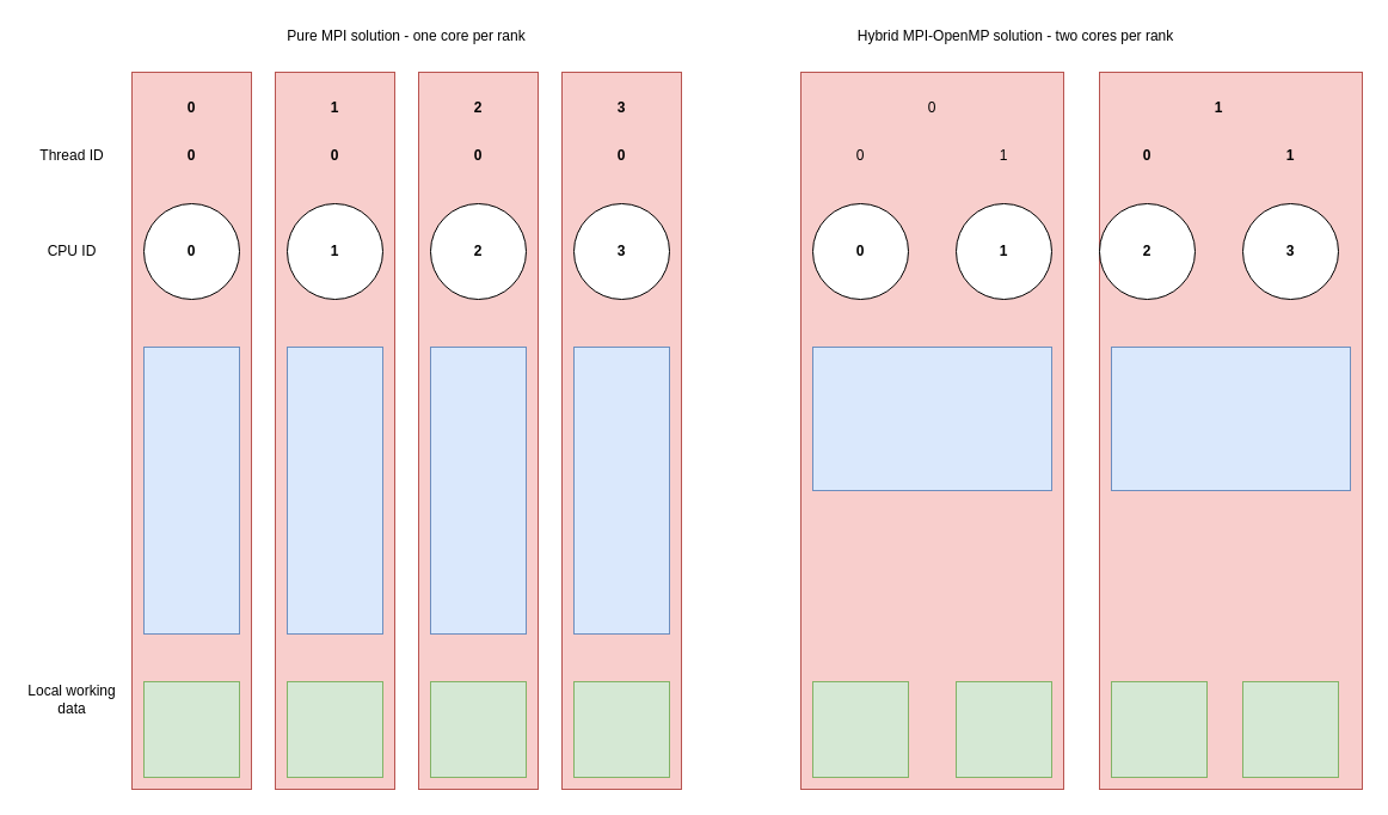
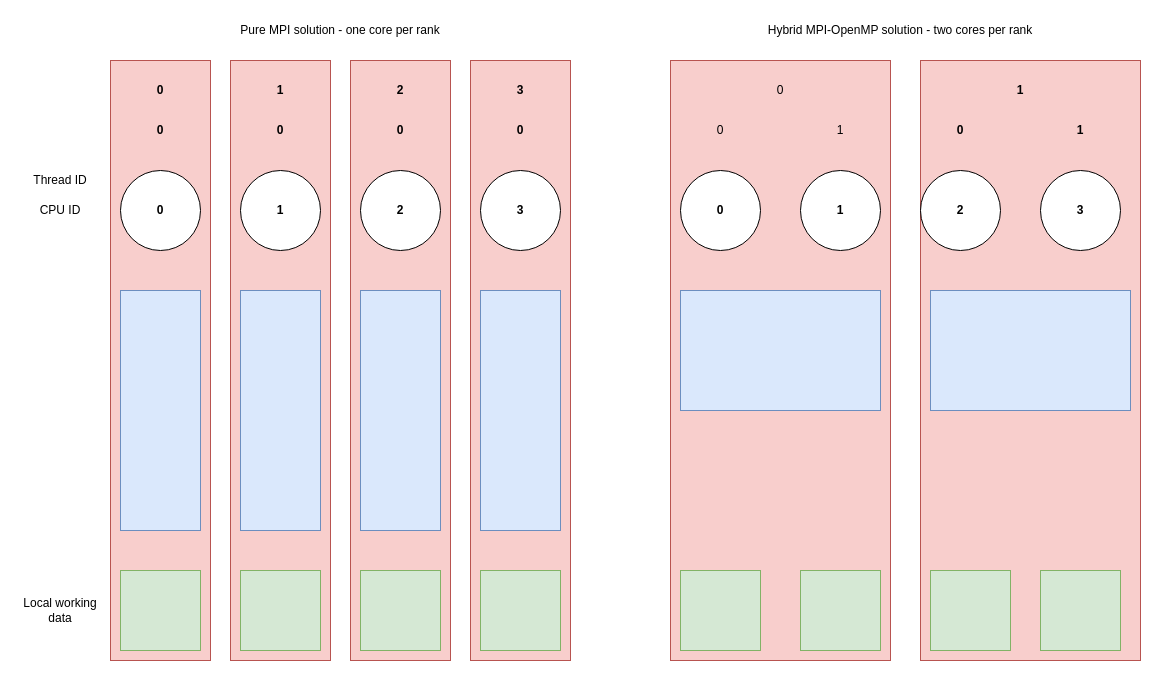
  <mxCell id="0" />
  <mxCell id="1" parent="0" />
  <mxCell id="2" value="" style="rounded=0;whiteSpace=wrap;html=1;fillColor=#f8cecc;strokeColor=#b85450;" vertex="1" parent="1"><mxGeometry x="230" y="60" width="100" height="600" as="geometry" /></mxCell>
  <mxCell id="3" value="" style="rounded=0;whiteSpace=wrap;html=1;fillColor=#f8cecc;strokeColor=#b85450;" vertex="1" parent="1"><mxGeometry x="350" y="60" width="100" height="600" as="geometry" /></mxCell>
  <mxCell id="4" value="" style="rounded=0;whiteSpace=wrap;html=1;fillColor=#f8cecc;strokeColor=#b85450;" vertex="1" parent="1"><mxGeometry x="470" y="60" width="100" height="600" as="geometry" /></mxCell>
  <mxCell id="5" value="" style="rounded=0;whiteSpace=wrap;html=1;fillColor=#f8cecc;strokeColor=#b85450;" vertex="1" parent="1"><mxGeometry x="110" y="60" width="100" height="600" as="geometry" /></mxCell>
  <mxCell id="6" value="0" style="ellipse;whiteSpace=wrap;html=1;aspect=fixed;fontStyle=1" vertex="1" parent="1"><mxGeometry x="120" y="170" width="80" height="80" as="geometry" /></mxCell>
  <mxCell id="7" value="1" style="ellipse;whiteSpace=wrap;html=1;aspect=fixed;fontStyle=1" vertex="1" parent="1"><mxGeometry x="240" y="170" width="80" height="80" as="geometry" /></mxCell>
  <mxCell id="8" value="2" style="ellipse;whiteSpace=wrap;html=1;aspect=fixed;fontStyle=1" vertex="1" parent="1"><mxGeometry x="360" y="170" width="80" height="80" as="geometry" /></mxCell>
  <mxCell id="9" value="3" style="ellipse;whiteSpace=wrap;html=1;aspect=fixed;fontStyle=1" vertex="1" parent="1"><mxGeometry x="480" y="170" width="80" height="80" as="geometry" /></mxCell>
  <mxCell id="10" value="CPU ID" style="text;html=1;strokeColor=none;fillColor=none;align=center;verticalAlign=middle;whiteSpace=wrap;rounded=0;" vertex="1" parent="1"><mxGeometry x="20" y="200" width="80" height="20" as="geometry" /></mxCell>
  <mxCell id="11" value="" style="rounded=0;whiteSpace=wrap;html=1;fillColor=#dae8fc;strokeColor=#6c8ebf;" vertex="1" parent="1"><mxGeometry x="120" y="290" width="80" height="240" as="geometry" /></mxCell>
  <mxCell id="12" value="" style="rounded=0;whiteSpace=wrap;html=1;fillColor=#dae8fc;strokeColor=#6c8ebf;" vertex="1" parent="1"><mxGeometry x="240" y="290" width="80" height="240" as="geometry" /></mxCell>
  <mxCell id="13" value="" style="rounded=0;whiteSpace=wrap;html=1;fillColor=#dae8fc;strokeColor=#6c8ebf;" vertex="1" parent="1"><mxGeometry x="360" y="290" width="80" height="240" as="geometry" /></mxCell>
  <mxCell id="14" value="" style="rounded=0;whiteSpace=wrap;html=1;fillColor=#dae8fc;strokeColor=#6c8ebf;" vertex="1" parent="1"><mxGeometry x="480" y="290" width="80" height="240" as="geometry" /></mxCell>
  <mxCell id="15" value="" style="rounded=0;whiteSpace=wrap;html=1;fillColor=#d5e8d4;strokeColor=#82b366;" vertex="1" parent="1"><mxGeometry x="120" y="570" width="80" height="80" as="geometry" /></mxCell>
  <mxCell id="16" value="" style="rounded=0;whiteSpace=wrap;html=1;fillColor=#d5e8d4;strokeColor=#82b366;" vertex="1" parent="1"><mxGeometry x="240" y="570" width="80" height="80" as="geometry" /></mxCell>
  <mxCell id="17" value="" style="rounded=0;whiteSpace=wrap;html=1;fillColor=#d5e8d4;strokeColor=#82b366;" vertex="1" parent="1"><mxGeometry x="360" y="570" width="80" height="80" as="geometry" /></mxCell>
  <mxCell id="18" value="" style="rounded=0;whiteSpace=wrap;html=1;fillColor=#d5e8d4;strokeColor=#82b366;" vertex="1" parent="1"><mxGeometry x="480" y="570" width="80" height="80" as="geometry" /></mxCell>
- <mxCell id="19" value="Local working data" style="text;html=1;strokeColor=none;fillColor=none;align=center;verticalAlign=middle;whiteSpace=wrap;rounded=0;" vertex="1" parent="1"><mxGeometry x="20" y="575" width="80" height="20" as="geometry" /></mxCell>
- <mxCell id="20" value="Thread ID" style="text;html=1;strokeColor=none;fillColor=none;align=center;verticalAlign=middle;whiteSpace=wrap;rounded=0;" vertex="1" parent="1"><mxGeometry x="20" y="120" width="80" height="20" as="geometry" /></mxCell>
+ <mxCell id="19" value="Local working data" style="text;html=1;strokeColor=none;fillColor=none;align=center;verticalAlign=middle;whiteSpace=wrap;rounded=0;" vertex="1" parent="1"><mxGeometry x="20" y="600" width="80" height="20" as="geometry" /></mxCell>
+ <mxCell id="20" value="Thread ID" style="text;html=1;strokeColor=none;fillColor=none;align=center;verticalAlign=middle;whiteSpace=wrap;rounded=0;" vertex="1" parent="1"><mxGeometry x="20" y="170" width="80" height="20" as="geometry" /></mxCell>
  <mxCell id="21" value="0" style="text;html=1;strokeColor=none;fillColor=none;align=center;verticalAlign=middle;whiteSpace=wrap;rounded=0;fontStyle=1" vertex="1" parent="1"><mxGeometry x="140" y="80" width="40" height="20" as="geometry" /></mxCell>
  <mxCell id="22" value="0" style="text;html=1;strokeColor=none;fillColor=none;align=center;verticalAlign=middle;whiteSpace=wrap;rounded=0;fontStyle=1" vertex="1" parent="1"><mxGeometry x="140" y="120" width="40" height="20" as="geometry" /></mxCell>
  <mxCell id="23" value="1" style="text;html=1;strokeColor=none;fillColor=none;align=center;verticalAlign=middle;whiteSpace=wrap;rounded=0;fontStyle=1" vertex="1" parent="1"><mxGeometry x="260" y="80" width="40" height="20" as="geometry" /></mxCell>
  <mxCell id="24" value="0" style="text;html=1;strokeColor=none;fillColor=none;align=center;verticalAlign=middle;whiteSpace=wrap;rounded=0;fontStyle=1" vertex="1" parent="1"><mxGeometry x="260" y="120" width="40" height="20" as="geometry" /></mxCell>
  <mxCell id="25" value="2" style="text;html=1;strokeColor=none;fillColor=none;align=center;verticalAlign=middle;whiteSpace=wrap;rounded=0;fontStyle=1" vertex="1" parent="1"><mxGeometry x="380" y="80" width="40" height="20" as="geometry" /></mxCell>
  <mxCell id="26" value="0" style="text;html=1;strokeColor=none;fillColor=none;align=center;verticalAlign=middle;whiteSpace=wrap;rounded=0;fontStyle=1" vertex="1" parent="1"><mxGeometry x="380" y="120" width="40" height="20" as="geometry" /></mxCell>
  <mxCell id="27" value="3" style="text;html=1;strokeColor=none;fillColor=none;align=center;verticalAlign=middle;whiteSpace=wrap;rounded=0;fontStyle=1" vertex="1" parent="1"><mxGeometry x="500" y="80" width="40" height="20" as="geometry" /></mxCell>
  <mxCell id="28" value="0" style="text;html=1;strokeColor=none;fillColor=none;align=center;verticalAlign=middle;whiteSpace=wrap;rounded=0;fontStyle=1" vertex="1" parent="1"><mxGeometry x="500" y="120" width="40" height="20" as="geometry" /></mxCell>
  <mxCell id="29" value="Pure MPI solution - one core per rank" style="text;html=1;strokeColor=none;fillColor=none;align=center;verticalAlign=middle;whiteSpace=wrap;rounded=0;" vertex="1" parent="1"><mxGeometry x="180" y="20" width="320" height="20" as="geometry" /></mxCell>
  <mxCell id="30" value="" style="rounded=0;whiteSpace=wrap;html=1;fillColor=#f8cecc;strokeColor=#b85450;" vertex="1" parent="1"><mxGeometry x="920" y="60" width="220" height="600" as="geometry" /></mxCell>
  <mxCell id="31" value="" style="rounded=0;whiteSpace=wrap;html=1;fillColor=#f8cecc;strokeColor=#b85450;" vertex="1" parent="1"><mxGeometry x="670" y="60" width="220" height="600" as="geometry" /></mxCell>
  <mxCell id="32" value="0" style="ellipse;whiteSpace=wrap;html=1;aspect=fixed;fontStyle=1" vertex="1" parent="1"><mxGeometry x="680" y="170" width="80" height="80" as="geometry" /></mxCell>
  <mxCell id="33" value="&lt;b&gt;1&lt;/b&gt;" style="ellipse;whiteSpace=wrap;html=1;aspect=fixed;" vertex="1" parent="1"><mxGeometry x="800" y="170" width="80" height="80" as="geometry" /></mxCell>
  <mxCell id="34" value="&lt;b&gt;2&lt;/b&gt;" style="ellipse;whiteSpace=wrap;html=1;aspect=fixed;" vertex="1" parent="1"><mxGeometry x="920" y="170" width="80" height="80" as="geometry" /></mxCell>
  <mxCell id="35" value="&lt;b&gt;3&lt;/b&gt;" style="ellipse;whiteSpace=wrap;html=1;aspect=fixed;" vertex="1" parent="1"><mxGeometry x="1040" y="170" width="80" height="80" as="geometry" /></mxCell>
  <mxCell id="36" value="" style="rounded=0;whiteSpace=wrap;html=1;fillColor=#dae8fc;strokeColor=#6c8ebf;" vertex="1" parent="1"><mxGeometry x="680" y="290" width="200" height="120" as="geometry" /></mxCell>
  <mxCell id="37" value="" style="rounded=0;whiteSpace=wrap;html=1;fillColor=#dae8fc;strokeColor=#6c8ebf;" vertex="1" parent="1"><mxGeometry x="930" y="290" width="200" height="120" as="geometry" /></mxCell>
  <mxCell id="38" value="" style="rounded=0;whiteSpace=wrap;html=1;fillColor=#d5e8d4;strokeColor=#82b366;" vertex="1" parent="1"><mxGeometry x="680" y="570" width="80" height="80" as="geometry" /></mxCell>
  <mxCell id="39" value="" style="rounded=0;whiteSpace=wrap;html=1;fillColor=#d5e8d4;strokeColor=#82b366;" vertex="1" parent="1"><mxGeometry x="800" y="570" width="80" height="80" as="geometry" /></mxCell>
  <mxCell id="40" value="" style="rounded=0;whiteSpace=wrap;html=1;fillColor=#d5e8d4;strokeColor=#82b366;" vertex="1" parent="1"><mxGeometry x="930" y="570" width="80" height="80" as="geometry" /></mxCell>
  <mxCell id="41" value="" style="rounded=0;whiteSpace=wrap;html=1;fillColor=#d5e8d4;strokeColor=#82b366;" vertex="1" parent="1"><mxGeometry x="1040" y="570" width="80" height="80" as="geometry" /></mxCell>
  <mxCell id="42" value="0" style="text;html=1;strokeColor=none;fillColor=none;align=center;verticalAlign=middle;whiteSpace=wrap;rounded=0;" vertex="1" parent="1"><mxGeometry x="760" y="80" width="40" height="20" as="geometry" /></mxCell>
  <mxCell id="43" value="0" style="text;html=1;strokeColor=none;fillColor=none;align=center;verticalAlign=middle;whiteSpace=wrap;rounded=0;" vertex="1" parent="1"><mxGeometry x="700" y="120" width="40" height="20" as="geometry" /></mxCell>
  <mxCell id="44" value="1" style="text;html=1;strokeColor=none;fillColor=none;align=center;verticalAlign=middle;whiteSpace=wrap;rounded=0;" vertex="1" parent="1"><mxGeometry x="820" y="120" width="40" height="20" as="geometry" /></mxCell>
  <mxCell id="45" value="&lt;b&gt;1&lt;/b&gt;" style="text;html=1;strokeColor=none;fillColor=none;align=center;verticalAlign=middle;whiteSpace=wrap;rounded=0;" vertex="1" parent="1"><mxGeometry x="1000" y="80" width="40" height="20" as="geometry" /></mxCell>
  <mxCell id="46" value="&lt;b&gt;0&lt;/b&gt;" style="text;html=1;strokeColor=none;fillColor=none;align=center;verticalAlign=middle;whiteSpace=wrap;rounded=0;" vertex="1" parent="1"><mxGeometry x="940" y="120" width="40" height="20" as="geometry" /></mxCell>
  <mxCell id="47" value="&lt;b&gt;1&lt;/b&gt;" style="text;html=1;strokeColor=none;fillColor=none;align=center;verticalAlign=middle;whiteSpace=wrap;rounded=0;" vertex="1" parent="1"><mxGeometry x="1060" y="120" width="40" height="20" as="geometry" /></mxCell>
- <mxCell id="48" value="Hybrid MPI-OpenMP solution - two cores per rank" style="text;html=1;strokeColor=none;fillColor=none;align=center;verticalAlign=middle;whiteSpace=wrap;rounded=0;" vertex="1" parent="1"><mxGeometry x="690" y="20" width="320" height="20" as="geometry" /></mxCell>
+ <mxCell id="48" value="Hybrid MPI-OpenMP solution - two cores per rank" style="text;html=1;strokeColor=none;fillColor=none;align=center;verticalAlign=middle;whiteSpace=wrap;rounded=0;" vertex="1" parent="1"><mxGeometry x="740" y="20" width="320" height="20" as="geometry" /></mxCell>
